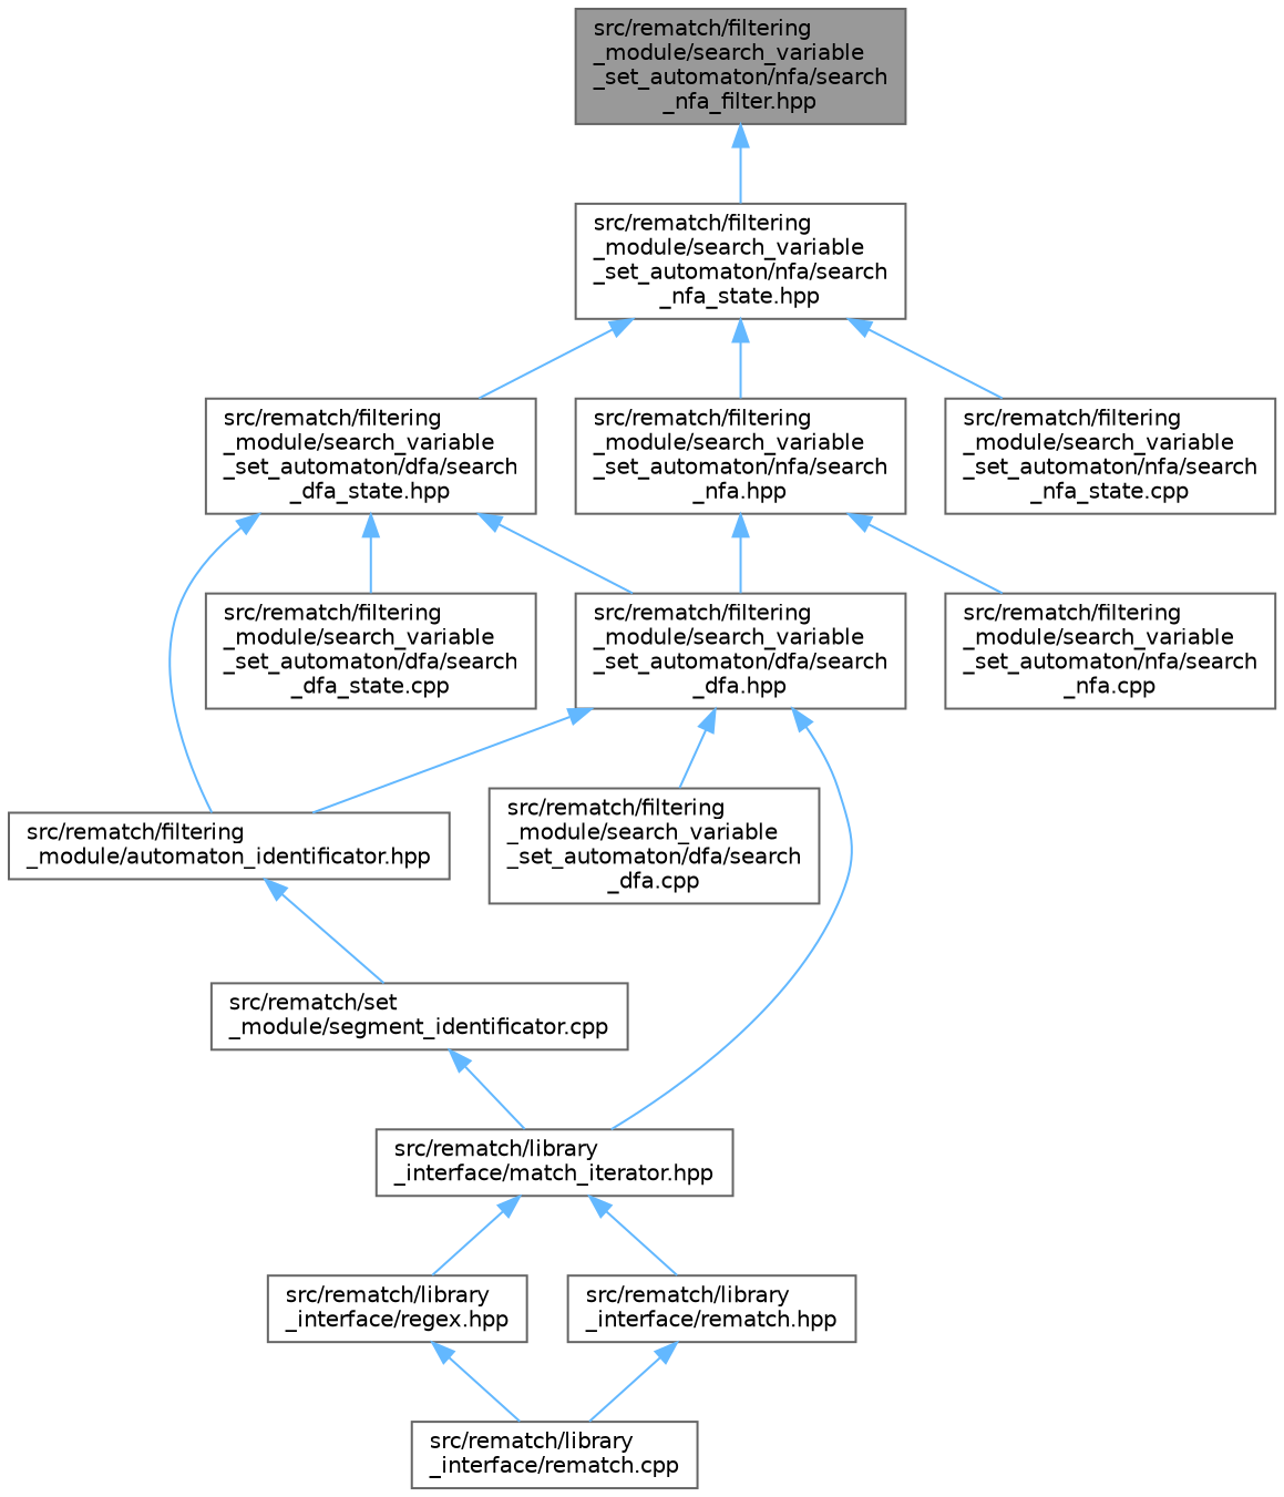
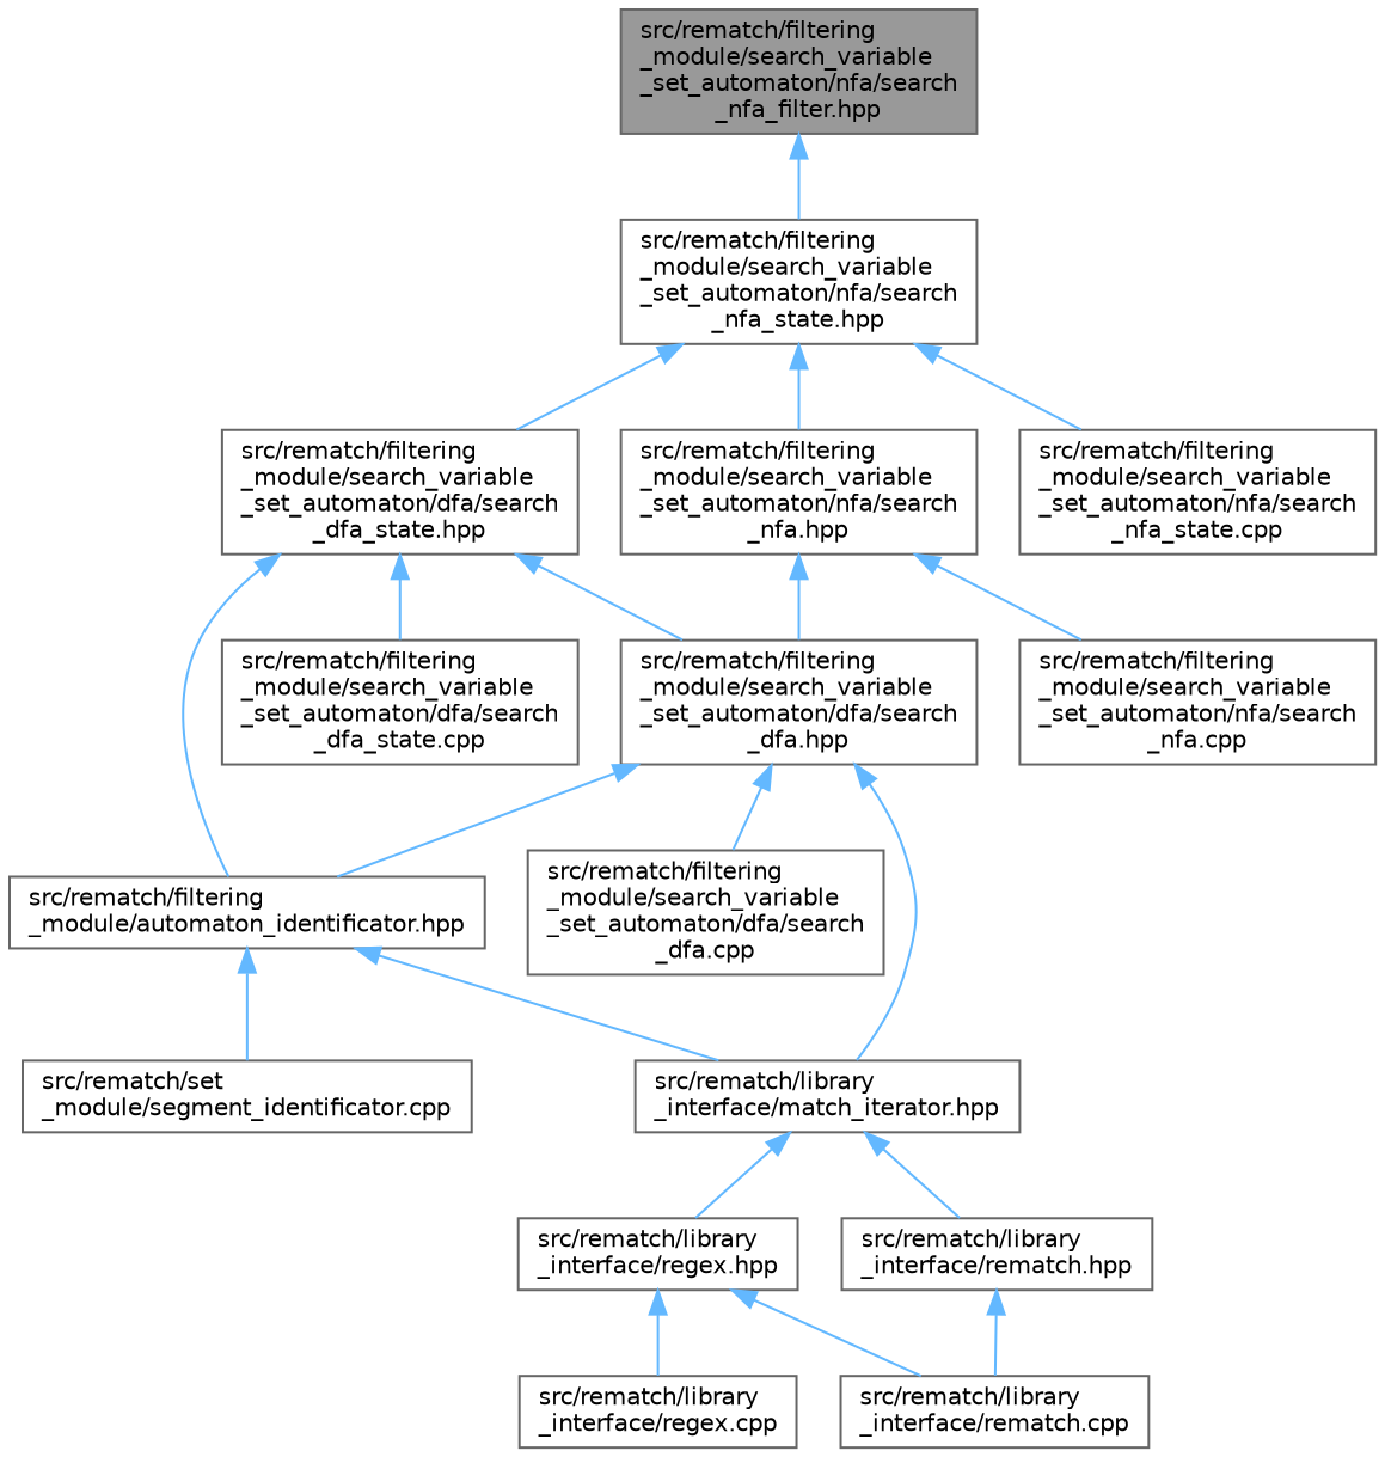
  digraph {
    node [color=grey40 fillcolor=white fontname=Helvetica fontsize=10 shape=box style=filled]
    edge [color=steelblue1 dir=back fontname=Helvetica fontsize=10 labelfontname=Helvetica labelfontsize=10 style=solid]
    n1 [color=gray40 fillcolor=grey60 fontcolor=black height=0.2 label="src/rematch/filtering\l_module/search_variable\l_set_automaton/nfa/search\l_nfa_filter.hpp" width=0.4]
    n2 [height=0.2 label="src/rematch/filtering\l_module/search_variable\l_set_automaton/nfa/search\l_nfa_state.hpp" width=0.4]
    n3 [height=0.2 label="src/rematch/filtering\l_module/search_variable\l_set_automaton/dfa/search\l_dfa_state.hpp" width=0.4]
    n4 [height=0.2 label="src/rematch/filtering\l_module/search_variable\l_set_automaton/nfa/search\l_nfa.hpp" width=0.4]
    n5 [height=0.2 label="src/rematch/filtering\l_module/search_variable\l_set_automaton/nfa/search\l_nfa_state.cpp" width=0.4]
    n6 [height=0.2 label="src/rematch/filtering\l_module/search_variable\l_set_automaton/dfa/search\l_dfa.hpp" width=0.4]
    n7 [height=0.2 label="src/rematch/filtering\l_module/automaton_identificator.hpp" width=0.4]
    n8 [height=0.2 label="src/rematch/filtering\l_module/search_variable\l_set_automaton/dfa/search\l_dfa_state.cpp" width=0.4]
    n9 [height=0.2 label="src/rematch/filtering\l_module/search_variable\l_set_automaton/nfa/search\l_nfa.cpp" width=0.4]
    n10 [height=0.2 label="src/rematch/filtering\l_module/search_variable\l_set_automaton/dfa/search\l_dfa.cpp" width=0.4]
    n11 [height=0.2 label="src/rematch/library\l_interface/match_iterator.hpp" width=0.4]
    n12 [height=0.2 label="src/rematch/set\l_module/segment_identificator.cpp" width=0.4]
    n13 [height=0.2 label="src/rematch/library\l_interface/regex.hpp" width=0.4]
    n14 [height=0.2 label="src/rematch/library\l_interface/rematch.hpp" width=0.4]
+   n15 [height=0.2 label="src/rematch/library\l_interface/regex.cpp" width=0.4]
    n16 [height=0.2 label="src/rematch/library\l_interface/rematch.cpp" width=0.4]
    n1 -> n2
    n2 -> n3
    n2 -> n4
    n2 -> n5
    n3 -> n6
    n3 -> n7
    n3 -> n8
    n4 -> n6
    n4 -> n9
    n6 -> n7
    n6 -> n10
    n6 -> n11
-   n12 -> n11
+   n7 -> n11
    n7 -> n12
    n11 -> n13
    n11 -> n14
+   n13 -> n15
    n13 -> n16
    n14 -> n16
  }
